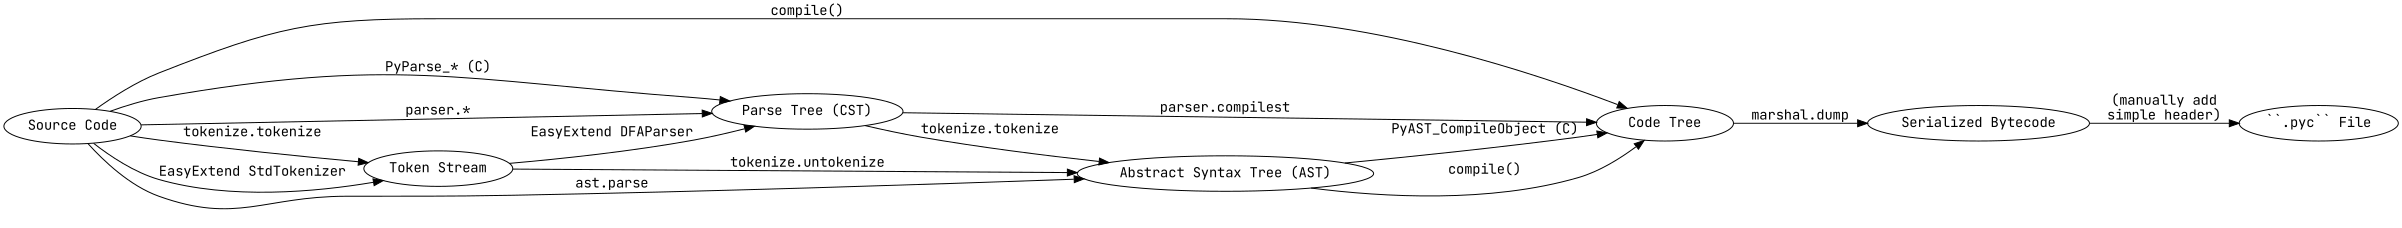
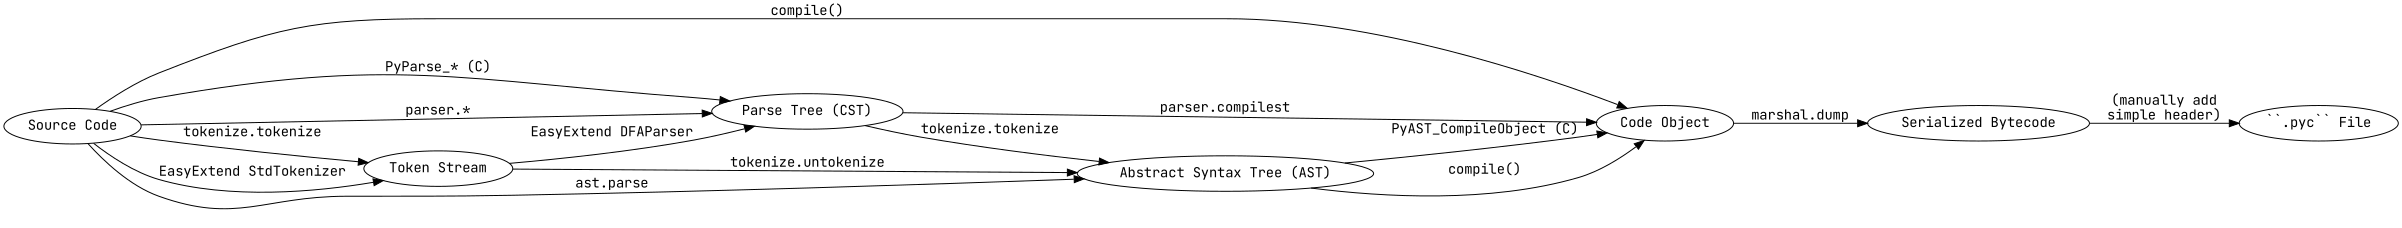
  digraph {
    fontname="JetBrains Mono"
    rankdir=LR
    node [fontname="JetBrains Mono"]
    edge [fontname="JetBrains Mono" type=extmod]
    n1 [label="Source Code"]
    n2 [label="Token Stream"]
    n3 [label="Parse Tree (CST)"]
    n4 [label="Abstract Syntax Tree (AST)"]
-   n5 [label="Code Tree"]
+   n5 [label="Code Object"]
    n6 [label="Serialized Bytecode"]
    n7 [label="``.pyc`` File"]
    n1 -> n2 [label="tokenize.tokenize" type=pymod]
    n1 -> n2 [ext=1 label="EasyExtend StdTokenizer" own=1 type=pymod]
    n1 -> n3 [label="PyParse_* (C)" type=capi]
    n1 -> n3 [label="parser.*"]
    n1 -> n4 [label="ast.parse"]
    n1 -> n5 [label="compile()"]
    n2 -> n3 [ext=1 label="EasyExtend DFAParser" own=1 type=pymod]
    n2 -> n4 [label="tokenize.untokenize" type=pymod]
    n3 -> n4 [label="tokenize.tokenize" type=capi]
    n3 -> n5 [label="parser.compilest"]
    n4 -> n5 [label="PyAST_CompileObject (C)" type=capi]
    n4 -> n5 [label="compile()"]
    n5 -> n6 [label="marshal.dump"]
    n6 -> n7 [label="(manually add\nsimple header)" type=pymod]
  }
